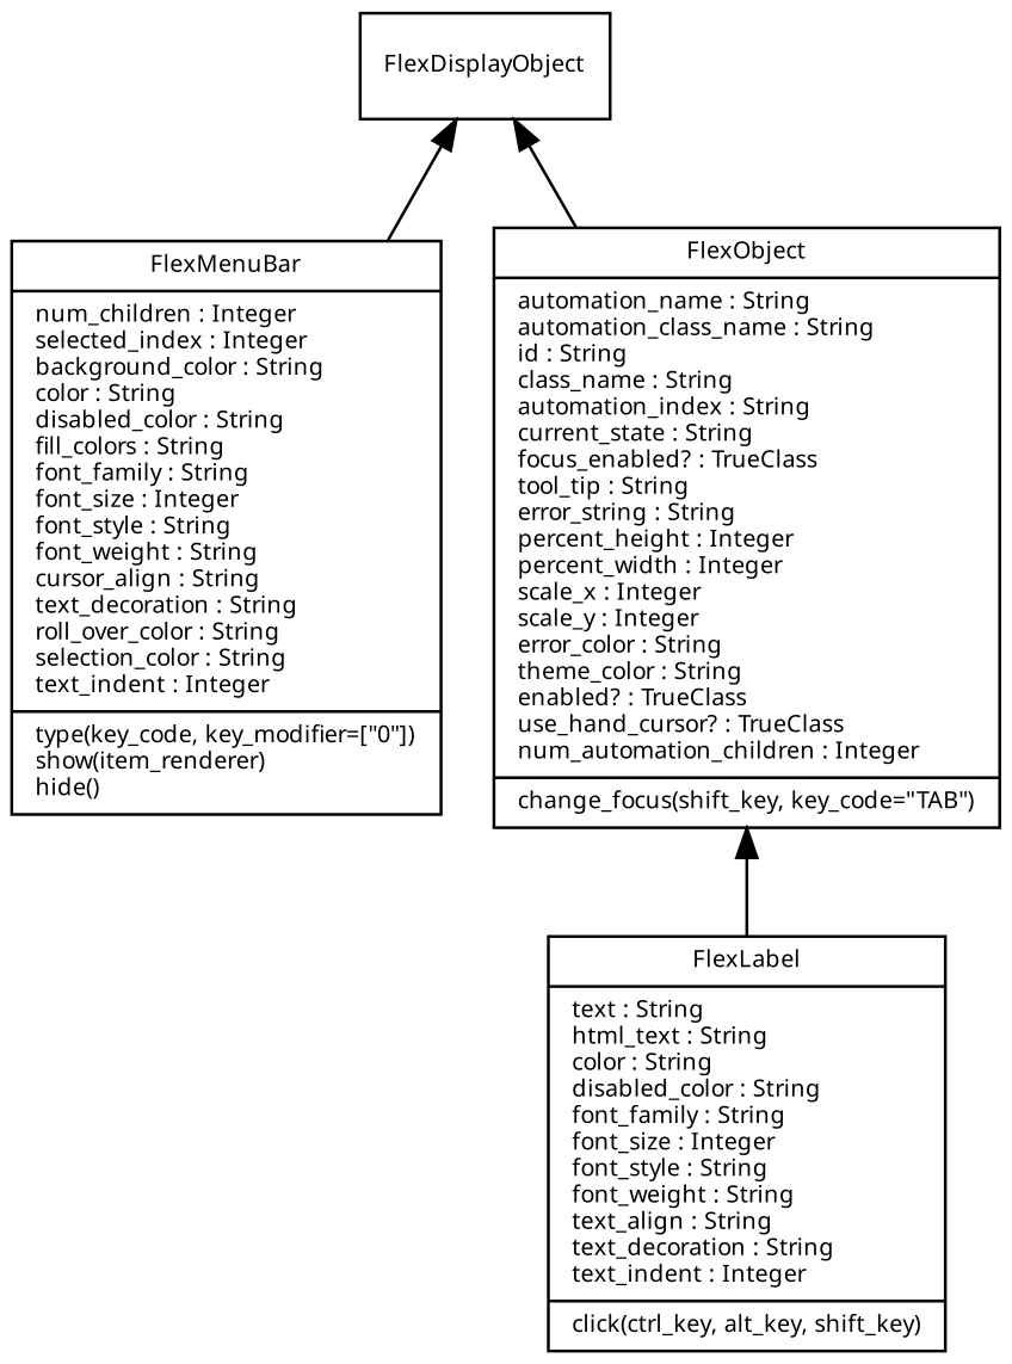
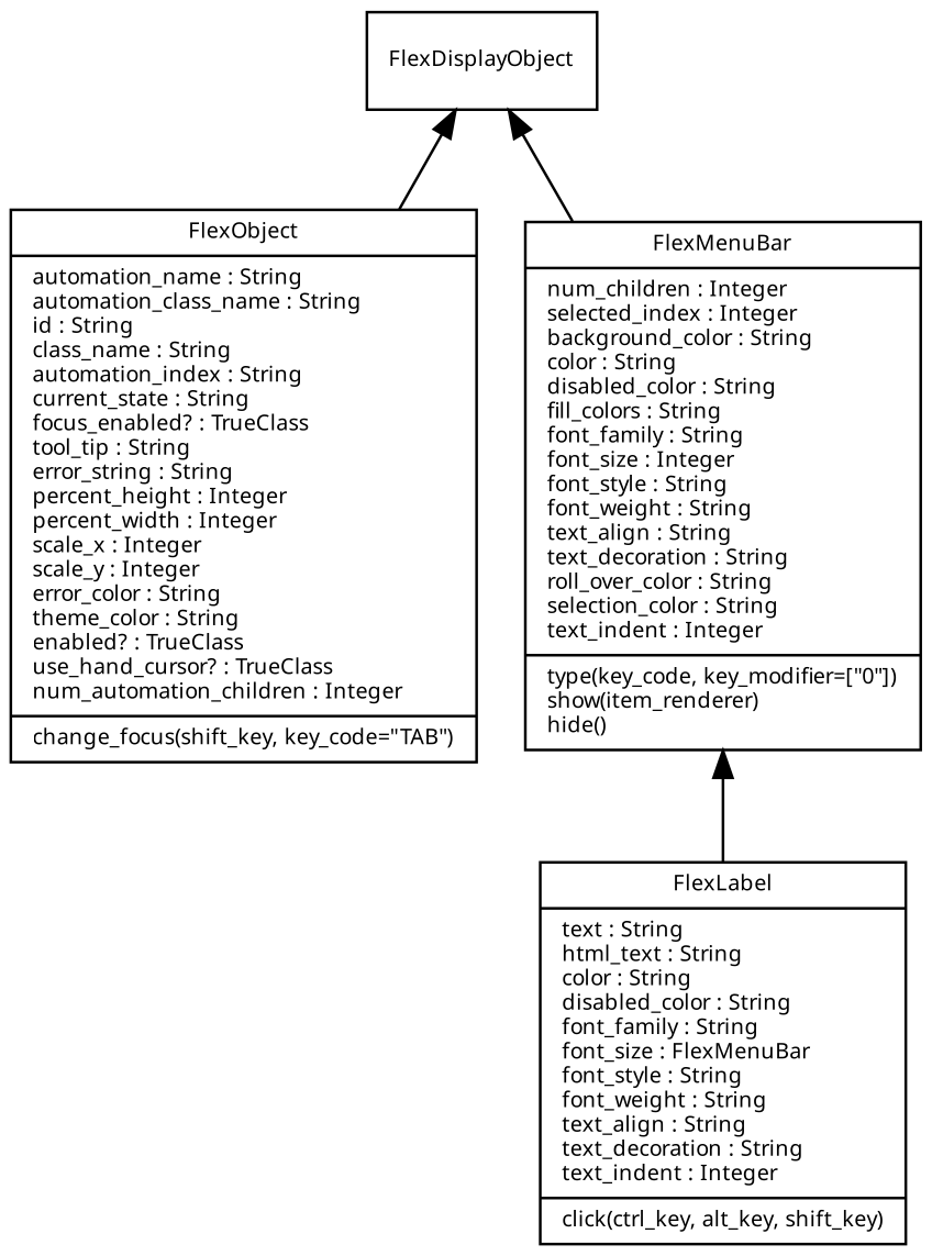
  digraph {
    fontname="Noto Sans"
    fontsize=8
    rankdir=BT
    node [fontname="Noto Sans" fontsize=8 shape=record]
    edge [fontname="Noto Sans" fontsize=8]
    n1 [label="{FlexObject|automation_name : String\lautomation_class_name : String\lid : String\lclass_name : String\lautomation_index : String\lcurrent_state : String\lfocus_enabled? : TrueClass\ltool_tip : String\lerror_string : String\lpercent_height : Integer\lpercent_width : Integer\lscale_x : Integer\lscale_y : Integer\lerror_color : String\ltheme_color : String\lenabled? : TrueClass\luse_hand_cursor? : TrueClass\lnum_automation_children : Integer\l|change_focus(shift_key, key_code=\"TAB\")\l}"]
    FlexDisplayObject
-   n3 [label="{FlexLabel|text : String\lhtml_text : String\lcolor : String\ldisabled_color : String\lfont_family : String\lfont_size : Integer\lfont_style : String\lfont_weight : String\ltext_align : String\ltext_decoration : String\ltext_indent : Integer\l|click(ctrl_key, alt_key, shift_key)\l}"]
-   n4 [label="{FlexMenuBar|num_children : Integer\lselected_index : Integer\lbackground_color : String\lcolor : String\ldisabled_color : String\lfill_colors : String\lfont_family : String\lfont_size : Integer\lfont_style : String\lfont_weight : String\lcursor_align : String\ltext_decoration : String\lroll_over_color : String\lselection_color : String\ltext_indent : Integer\l|type(key_code, key_modifier=[\"0\"])\lshow(item_renderer)\lhide()\l}"]
+   n3 [label="{FlexLabel|text : String\lhtml_text : String\lcolor : String\ldisabled_color : String\lfont_family : String\lfont_size : FlexMenuBar\lfont_style : String\lfont_weight : String\ltext_align : String\ltext_decoration : String\ltext_indent : Integer\l|click(ctrl_key, alt_key, shift_key)\l}"]
+   n4 [label="{FlexMenuBar|num_children : Integer\lselected_index : Integer\lbackground_color : String\lcolor : String\ldisabled_color : String\lfill_colors : String\lfont_family : String\lfont_size : Integer\lfont_style : String\lfont_weight : String\ltext_align : String\ltext_decoration : String\lroll_over_color : String\lselection_color : String\ltext_indent : Integer\l|type(key_code, key_modifier=[\"0\"])\lshow(item_renderer)\lhide()\l}"]
    n1 -> FlexDisplayObject
-   n3 -> n1
+   n3 -> n4
    n4 -> FlexDisplayObject
  }
